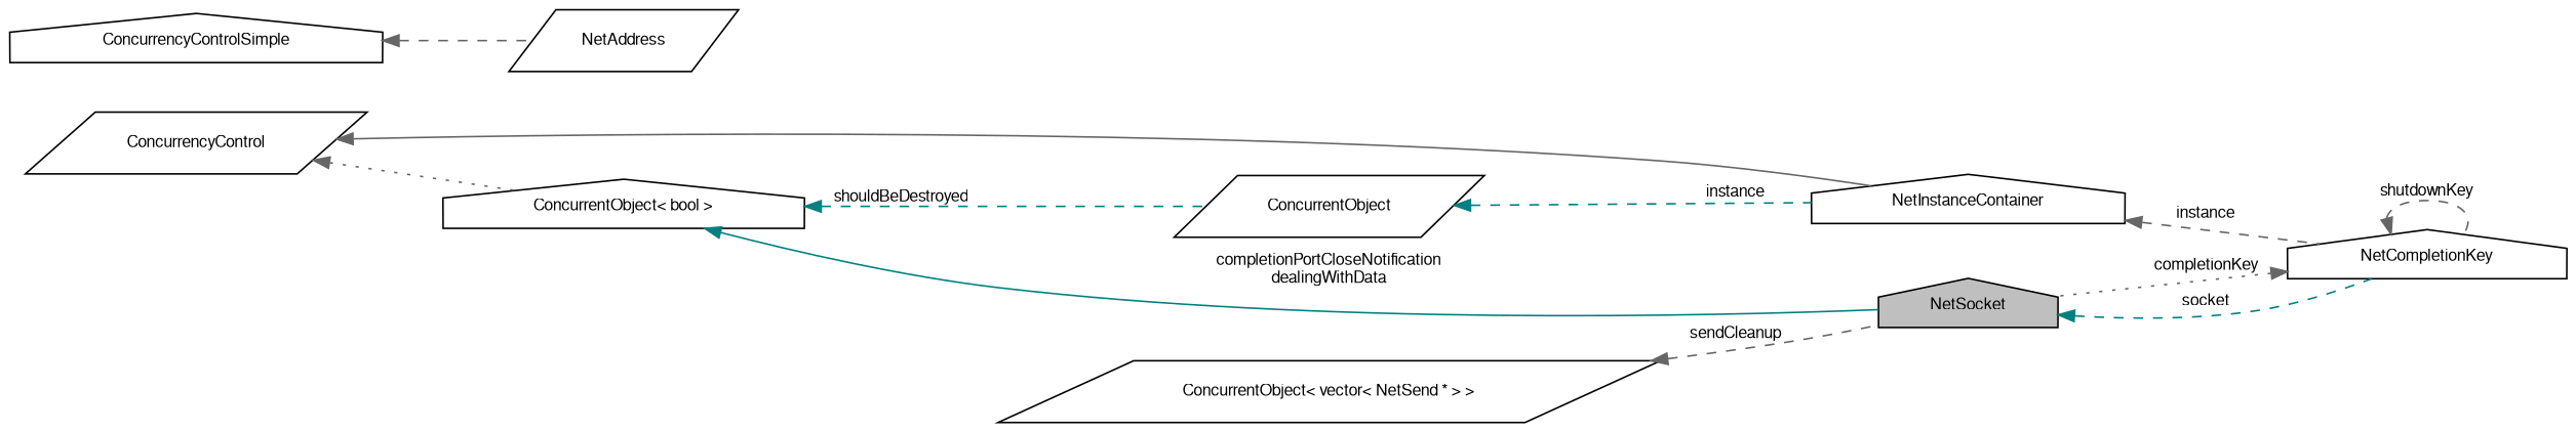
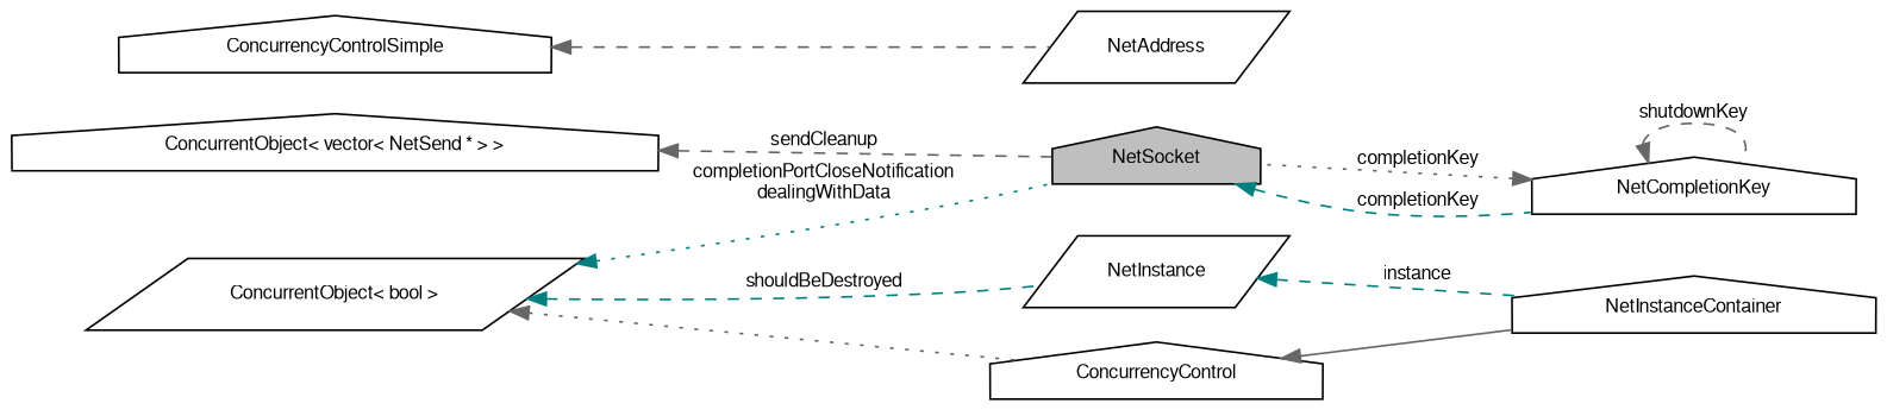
  digraph {
    rankdir=LR
    node [color=black fillcolor=white fontname=FreeSans fontsize=10 shape=house style=filled]
    edge [color=gray40 dir=back fontname=FreeSans fontsize=10 labelfontname=FreeSans labelfontsize=10 style=dashed]
    n1 [fillcolor=grey75 fontcolor=black height=0.2 label=NetSocket width=0.4]
    n2 [height=0.2 label=NetCompletionKey width=0.4]
    n3 [height=0.2 label=NetAddress shape=parallelogram width=0.4]
    n4 [height=0.2 label=ConcurrencyControlSimple width=0.4]
-   n5 [height=0.2 label=ConcurrencyControl shape=parallelogram width=0.4]
+   n5 [height=0.2 label=ConcurrencyControl width=0.4]
    n6 [height=0.2 label=NetInstanceContainer width=0.4]
-   n7 [height=0.2 label="ConcurrentObject\< bool \>" width=0.4]
-   n8 [height=0.2 label="ConcurrentObject\< vector\< NetSend * \> \>" shape=parallelogram width=0.4]
-   n9 [height=0.2 label=ConcurrentObject shape=parallelogram width=0.4]
-   n1 -> n2 [color=teal label=socket]
+   n7 [height=0.2 label="ConcurrentObject\< bool \>" shape=parallelogram width=0.4]
+   n8 [height=0.2 label="ConcurrentObject\< vector\< NetSend * \> \>" width=0.4]
+   n9 [height=0.2 label=NetInstance shape=parallelogram width=0.4]
+   n1 -> n2 [color=teal label=completionKey]
    n2 -> n1 [label=completionKey style=dotted]
    n2 -> n2 [label=shutdownKey]
    n4 -> n3
    n5 -> n6 [style=solid]
-   n5 -> n7 [style=dotted]
-   n6 -> n2 [label=instance]
-   n7 -> n1 [color=teal label="completionPortCloseNotification\ndealingWithData" style=solid]
+   n7 -> n5 [style=dotted]
+   n7 -> n1 [color=teal label="completionPortCloseNotification\ndealingWithData" style=dotted]
    n7 -> n9 [color=teal label=shouldBeDestroyed]
    n8 -> n1 [label=sendCleanup]
    n9 -> n6 [color=teal label=instance]
  }
